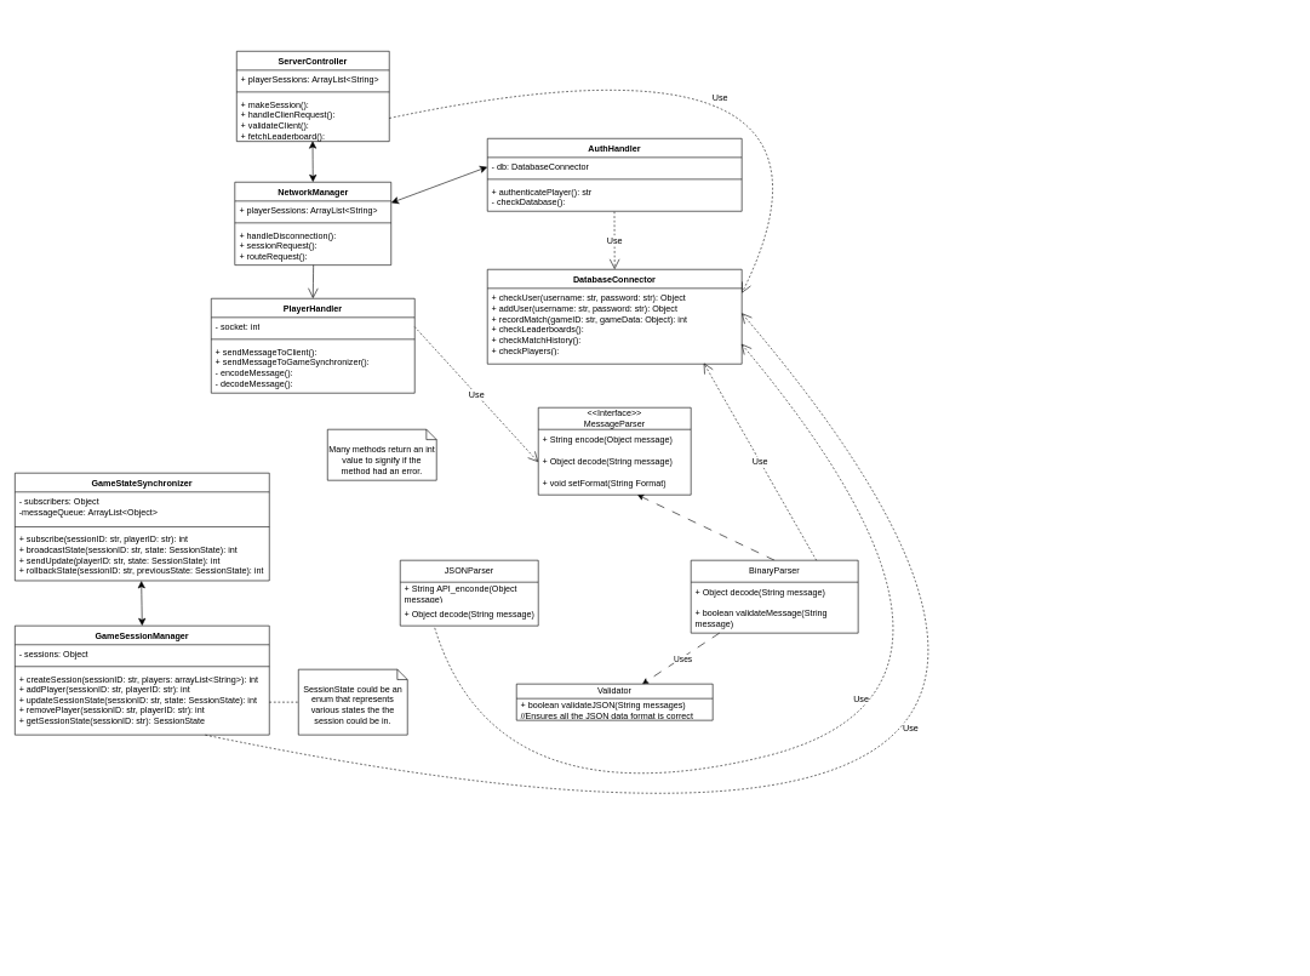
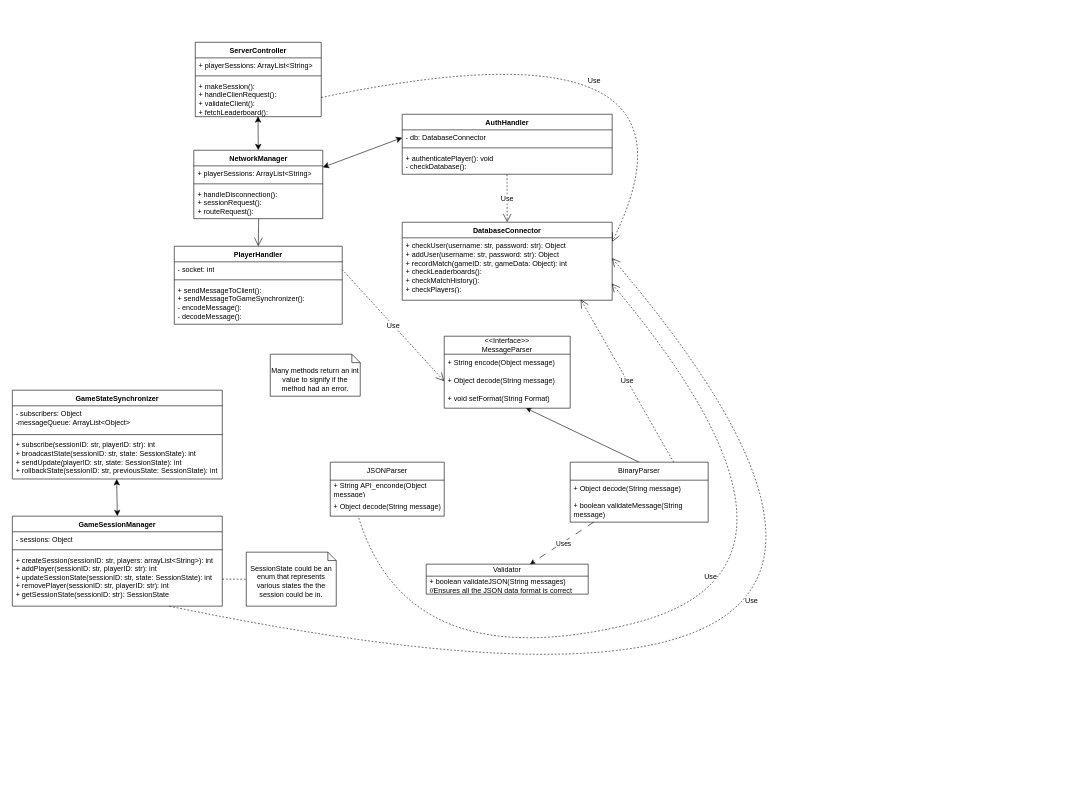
  <mxCell id="0" />
  <mxCell id="1" parent="0" />
  <mxCell id="2" value="GameSessionManager" style="swimlane;fontStyle=1;align=center;verticalAlign=top;childLayout=stackLayout;horizontal=1;startSize=26;horizontalStack=0;resizeParent=1;resizeParentMax=0;resizeLast=0;collapsible=1;marginBottom=0;whiteSpace=wrap;html=1;" parent="1" vertex="1"><mxGeometry x="20" y="860" width="350" height="150" as="geometry" /></mxCell>
  <mxCell id="3" value="&lt;div&gt;- sessions: Object&lt;/div&gt;" style="text;strokeColor=none;fillColor=none;align=left;verticalAlign=top;spacingLeft=4;spacingRight=4;overflow=hidden;rotatable=0;points=[[0,0.5],[1,0.5]];portConstraint=eastwest;whiteSpace=wrap;html=1;" parent="2" vertex="1"><mxGeometry y="26" width="350" height="26" as="geometry" /></mxCell>
  <mxCell id="4" value="" style="line;strokeWidth=1;fillColor=none;align=left;verticalAlign=middle;spacingTop=-1;spacingLeft=3;spacingRight=3;rotatable=0;labelPosition=right;points=[];portConstraint=eastwest;strokeColor=inherit;" parent="2" vertex="1"><mxGeometry y="52" width="350" height="8" as="geometry" /></mxCell>
  <mxCell id="5" value="&lt;div&gt;+ createSession(sessionID: str, players: arrayList&amp;lt;String&amp;gt;): int&lt;/div&gt;&lt;div&gt;+ addPlayer(sessionID: str, playerID: str): int&lt;/div&gt;&lt;div&gt;+ updateSessionState(sessionID: str, state: SessionState): int&lt;/div&gt;&lt;div&gt;+ removePlayer(sessionID: str, playerID: str): int&lt;/div&gt;&lt;div&gt;+ getSessionState(sessionID: str): SessionState&lt;/div&gt;" style="text;strokeColor=none;fillColor=none;align=left;verticalAlign=top;spacingLeft=4;spacingRight=4;overflow=hidden;rotatable=0;points=[[0,0.5],[1,0.5]];portConstraint=eastwest;whiteSpace=wrap;html=1;" parent="2" vertex="1"><mxGeometry y="60" width="350" height="90" as="geometry" /></mxCell>
  <mxCell id="6" value="GameStateSynchronizer" style="swimlane;fontStyle=1;align=center;verticalAlign=top;childLayout=stackLayout;horizontal=1;startSize=26;horizontalStack=0;resizeParent=1;resizeParentMax=0;resizeLast=0;collapsible=1;marginBottom=0;whiteSpace=wrap;html=1;" parent="1" vertex="1"><mxGeometry x="20" y="650" width="350" height="148" as="geometry" /></mxCell>
  <mxCell id="7" value="&lt;div&gt;- subscribers: Object&lt;/div&gt;&lt;div&gt;-messageQueue: ArrayList&amp;lt;Object&amp;gt;&lt;/div&gt;" style="text;strokeColor=none;fillColor=none;align=left;verticalAlign=top;spacingLeft=4;spacingRight=4;overflow=hidden;rotatable=0;points=[[0,0.5],[1,0.5]];portConstraint=eastwest;whiteSpace=wrap;html=1;" parent="6" vertex="1"><mxGeometry y="26" width="350" height="44" as="geometry" /></mxCell>
  <mxCell id="8" value="" style="line;strokeWidth=1;fillColor=none;align=left;verticalAlign=middle;spacingTop=-1;spacingLeft=3;spacingRight=3;rotatable=0;labelPosition=right;points=[];portConstraint=eastwest;strokeColor=inherit;" parent="6" vertex="1"><mxGeometry y="70" width="350" height="8" as="geometry" /></mxCell>
  <mxCell id="9" value="&lt;div&gt;+ subscribe(sessionID: str, playerID: str): int&lt;/div&gt;&lt;div&gt;+ broadcastState(sessionID: str, state: SessionState): int&lt;/div&gt;&lt;div&gt;+ sendUpdate(playerID: str, state: SessionState): int&lt;/div&gt;&lt;div&gt;+ rollbackState(sessionID: str, previousState: SessionState): int&lt;/div&gt;" style="text;strokeColor=none;fillColor=none;align=left;verticalAlign=top;spacingLeft=4;spacingRight=4;overflow=hidden;rotatable=0;points=[[0,0.5],[1,0.5]];portConstraint=eastwest;whiteSpace=wrap;html=1;" parent="6" vertex="1"><mxGeometry y="78" width="350" height="70" as="geometry" /></mxCell>
  <mxCell id="10" value="AuthHandler" style="swimlane;fontStyle=1;align=center;verticalAlign=top;childLayout=stackLayout;horizontal=1;startSize=26;horizontalStack=0;resizeParent=1;resizeParentMax=0;resizeLast=0;collapsible=1;marginBottom=0;whiteSpace=wrap;html=1;" parent="1" vertex="1"><mxGeometry x="670" y="190" width="350" height="100" as="geometry" /></mxCell>
  <mxCell id="11" value="- db: DatabaseConnector" style="text;strokeColor=none;fillColor=none;align=left;verticalAlign=top;spacingLeft=4;spacingRight=4;overflow=hidden;rotatable=0;points=[[0,0.5],[1,0.5]];portConstraint=eastwest;whiteSpace=wrap;html=1;" parent="10" vertex="1"><mxGeometry y="26" width="350" height="26" as="geometry" /></mxCell>
  <mxCell id="12" value="" style="line;strokeWidth=1;fillColor=none;align=left;verticalAlign=middle;spacingTop=-1;spacingLeft=3;spacingRight=3;rotatable=0;labelPosition=right;points=[];portConstraint=eastwest;strokeColor=inherit;" parent="10" vertex="1"><mxGeometry y="52" width="350" height="8" as="geometry" /></mxCell>
- <mxCell id="13" value="&lt;div&gt;+ authenticatePlayer(): str&lt;/div&gt;&lt;div&gt;- checkDatabase():&lt;/div&gt;" style="text;strokeColor=none;fillColor=none;align=left;verticalAlign=top;spacingLeft=4;spacingRight=4;overflow=hidden;rotatable=0;points=[[0,0.5],[1,0.5]];portConstraint=eastwest;whiteSpace=wrap;html=1;" parent="10" vertex="1"><mxGeometry y="60" width="350" height="40" as="geometry" /></mxCell>
+ <mxCell id="13" value="&lt;div&gt;+ authenticatePlayer(): void&lt;/div&gt;&lt;div&gt;- checkDatabase():&lt;/div&gt;" style="text;strokeColor=none;fillColor=none;align=left;verticalAlign=top;spacingLeft=4;spacingRight=4;overflow=hidden;rotatable=0;points=[[0,0.5],[1,0.5]];portConstraint=eastwest;whiteSpace=wrap;html=1;" parent="10" vertex="1"><mxGeometry y="60" width="350" height="40" as="geometry" /></mxCell>
  <mxCell id="14" value="DatabaseConnector" style="swimlane;fontStyle=1;align=center;verticalAlign=top;childLayout=stackLayout;horizontal=1;startSize=26;horizontalStack=0;resizeParent=1;resizeParentMax=0;resizeLast=0;collapsible=1;marginBottom=0;whiteSpace=wrap;html=1;" parent="1" vertex="1"><mxGeometry x="670" y="370" width="350" height="130" as="geometry" /></mxCell>
  <mxCell id="15" value="&lt;div&gt;+ checkUser(username: str, password: str): Object&lt;/div&gt;&lt;div&gt;+ addUser(username: str, password: str): Object&lt;/div&gt;&lt;div&gt;+ recordMatch(gameID: str, gameData: Object): int&lt;/div&gt;&lt;div&gt;+ checkLeaderboards():&lt;/div&gt;&lt;div&gt;+ checkMatchHistory():&lt;/div&gt;&lt;div&gt;+ checkPlayers():&lt;/div&gt;" style="text;strokeColor=none;fillColor=none;align=left;verticalAlign=top;spacingLeft=4;spacingRight=4;overflow=hidden;rotatable=0;points=[[0,0.5],[1,0.5]];portConstraint=eastwest;whiteSpace=wrap;html=1;" parent="14" vertex="1"><mxGeometry y="26" width="350" height="104" as="geometry" /></mxCell>
  <mxCell id="16" value="SessionState could be an enum that represents various states the the session could be in." style="shape=note2;boundedLbl=1;whiteSpace=wrap;html=1;size=14;verticalAlign=top;align=center;" parent="1" vertex="1"><mxGeometry x="410" y="920" width="150" height="90" as="geometry" /></mxCell>
  <mxCell id="17" value="" style="endArrow=none;dashed=1;html=1;rounded=0;entryX=0;entryY=0.5;entryDx=0;entryDy=0;entryPerimeter=0;exitX=1;exitY=0.5;exitDx=0;exitDy=0;" parent="1" source="5" target="16" edge="1"><mxGeometry width="50" height="50" relative="1" as="geometry"><mxPoint x="310" y="1050" as="sourcePoint" /><mxPoint x="360" y="1000" as="targetPoint" /></mxGeometry></mxCell>
  <mxCell id="18" value="Many methods return an int value to signify if the method had an error." style="shape=note2;boundedLbl=1;whiteSpace=wrap;html=1;size=14;verticalAlign=top;align=center;" parent="1" vertex="1"><mxGeometry x="450" y="590" width="150" height="70" as="geometry" /></mxCell>
  <mxCell id="19" value="&amp;lt;&amp;lt;Interface&amp;gt;&amp;gt;&lt;br&gt;MessageParser" style="swimlane;fontStyle=0;childLayout=stackLayout;horizontal=1;startSize=30;horizontalStack=0;resizeParent=1;resizeParentMax=0;resizeLast=0;collapsible=1;marginBottom=0;whiteSpace=wrap;html=1;" vertex="1" parent="1"><mxGeometry x="740" y="560" width="210" height="120" as="geometry"><mxRectangle x="160" y="90" width="50" height="40" as="alternateBounds" /></mxGeometry></mxCell>
  <mxCell id="20" value="+ String encode(Object message)" style="text;strokeColor=none;fillColor=none;align=left;verticalAlign=middle;spacingLeft=4;spacingRight=4;overflow=hidden;points=[[0,0.5],[1,0.5]];portConstraint=eastwest;rotatable=0;whiteSpace=wrap;html=1;" vertex="1" parent="19"><mxGeometry y="30" width="210" height="30" as="geometry" /></mxCell>
  <mxCell id="21" value="+ Object decode(String message)" style="text;strokeColor=none;fillColor=none;align=left;verticalAlign=middle;spacingLeft=4;spacingRight=4;overflow=hidden;points=[[0,0.5],[1,0.5]];portConstraint=eastwest;rotatable=0;whiteSpace=wrap;html=1;" vertex="1" parent="19"><mxGeometry y="60" width="210" height="30" as="geometry" /></mxCell>
  <mxCell id="22" value="+ void setFormat(String Format)" style="text;strokeColor=none;fillColor=none;align=left;verticalAlign=middle;spacingLeft=4;spacingRight=4;overflow=hidden;points=[[0,0.5],[1,0.5]];portConstraint=eastwest;rotatable=0;whiteSpace=wrap;html=1;" vertex="1" parent="19"><mxGeometry y="90" width="210" height="30" as="geometry" /></mxCell>
  <mxCell id="23" value="JSONParser" style="swimlane;fontStyle=0;childLayout=stackLayout;horizontal=1;startSize=30;horizontalStack=0;resizeParent=1;resizeParentMax=0;resizeLast=0;collapsible=1;marginBottom=0;whiteSpace=wrap;html=1;" vertex="1" parent="1"><mxGeometry x="550" y="770" width="190" height="90" as="geometry" /></mxCell>
  <mxCell id="24" value="+ String API_enconde(Object message)" style="text;strokeColor=none;fillColor=none;align=left;verticalAlign=middle;spacingLeft=4;spacingRight=4;overflow=hidden;points=[[0,0.5],[1,0.5]];portConstraint=eastwest;rotatable=0;whiteSpace=wrap;html=1;" vertex="1" parent="23"><mxGeometry y="30" width="190" height="30" as="geometry" /></mxCell>
  <mxCell id="25" value="+ Object decode(String message)" style="text;strokeColor=none;fillColor=none;align=left;verticalAlign=middle;spacingLeft=4;spacingRight=4;overflow=hidden;points=[[0,0.5],[1,0.5]];portConstraint=eastwest;rotatable=0;whiteSpace=wrap;html=1;" vertex="1" parent="23"><mxGeometry y="60" width="190" height="30" as="geometry" /></mxCell>
- <mxCell id="26" style="edgeStyle=none;html=1;exitX=0.5;exitY=0;exitDx=0;exitDy=0;dashed=1;dashPattern=12 12;" edge="1" parent="1" source="27" target="22"><mxGeometry relative="1" as="geometry" /></mxCell>
+ <mxCell id="26" style="edgeStyle=none;html=1;exitX=0.5;exitY=0;exitDx=0;exitDy=0;dashed=0;dashPattern=12 12;" edge="1" parent="1" source="27" target="22"><mxGeometry relative="1" as="geometry" /></mxCell>
  <mxCell id="27" value="BinaryParser" style="swimlane;fontStyle=0;childLayout=stackLayout;horizontal=1;startSize=30;horizontalStack=0;resizeParent=1;resizeParentMax=0;resizeLast=0;collapsible=1;marginBottom=0;whiteSpace=wrap;html=1;" vertex="1" parent="1"><mxGeometry x="950" y="770" width="230" height="100" as="geometry" /></mxCell>
  <mxCell id="28" value="+ Object decode(String message)&amp;nbsp;" style="text;strokeColor=none;fillColor=none;align=left;verticalAlign=middle;spacingLeft=4;spacingRight=4;overflow=hidden;points=[[0,0.5],[1,0.5]];portConstraint=eastwest;rotatable=0;whiteSpace=wrap;html=1;" vertex="1" parent="27"><mxGeometry y="30" width="230" height="30" as="geometry" /></mxCell>
  <mxCell id="29" value="+ boolean validateMessage(String message)" style="text;strokeColor=none;fillColor=none;align=left;verticalAlign=middle;spacingLeft=4;spacingRight=4;overflow=hidden;points=[[0,0.5],[1,0.5]];portConstraint=eastwest;rotatable=0;whiteSpace=wrap;html=1;" vertex="1" parent="27"><mxGeometry y="60" width="230" height="40" as="geometry" /></mxCell>
  <mxCell id="30" value="Validator" style="swimlane;fontStyle=0;childLayout=stackLayout;horizontal=1;startSize=20;horizontalStack=0;resizeParent=1;resizeParentMax=0;resizeLast=0;collapsible=1;marginBottom=0;whiteSpace=wrap;html=1;" vertex="1" parent="1"><mxGeometry x="710" y="940" width="270" height="50" as="geometry" /></mxCell>
  <mxCell id="31" value="+ boolean validateJSON(String messages) //Ensures all the JSON data format is correct" style="text;strokeColor=none;fillColor=none;align=left;verticalAlign=middle;spacingLeft=4;spacingRight=4;overflow=hidden;points=[[0,0.5],[1,0.5]];portConstraint=eastwest;rotatable=0;whiteSpace=wrap;html=1;" vertex="1" parent="30"><mxGeometry y="20" width="270" height="30" as="geometry" /></mxCell>
  <mxCell id="32" style="edgeStyle=none;html=1;entryX=0.641;entryY=0;entryDx=0;entryDy=0;entryPerimeter=0;dashed=1;dashPattern=12 12;" edge="1" parent="1" source="27" target="30"><mxGeometry relative="1" as="geometry" /></mxCell>
  <mxCell id="33" value="Uses" style="edgeLabel;html=1;align=center;verticalAlign=middle;resizable=0;points=[];" vertex="1" connectable="0" parent="32"><mxGeometry x="-0.029" y="2" relative="1" as="geometry"><mxPoint as="offset" /></mxGeometry></mxCell>
  <mxCell id="34" value="Use" style="endArrow=open;endSize=12;dashed=1;html=1;rounded=0;fontSize=12;curved=1;exitX=0.25;exitY=1.094;exitDx=0;exitDy=0;entryX=0.998;entryY=0.733;entryDx=0;entryDy=0;exitPerimeter=0;entryPerimeter=0;" edge="1" parent="1" source="25" target="15"><mxGeometry x="-0.028" y="45" width="160" relative="1" as="geometry"><mxPoint x="590" y="690" as="sourcePoint" /><mxPoint x="610" y="610" as="targetPoint" /><Array as="points"><mxPoint y="1130" x="680" /><mxPoint x="1420" y="950" /></Array><mxPoint as="offset" /></mxGeometry></mxCell>
  <mxCell id="35" value="Use" style="endArrow=open;endSize=12;dashed=1;html=1;rounded=0;fontSize=12;curved=1;exitX=0.75;exitY=0;exitDx=0;exitDy=0;entryX=0.85;entryY=0.986;entryDx=0;entryDy=0;entryPerimeter=0;" edge="1" parent="1" source="27" target="15"><mxGeometry width="160" relative="1" as="geometry"><mxPoint x="700" y="610" as="sourcePoint" /><mxPoint x="860" y="610" as="targetPoint" /></mxGeometry></mxCell>
  <mxCell id="36" value="PlayerHandler" style="swimlane;fontStyle=1;align=center;verticalAlign=top;childLayout=stackLayout;horizontal=1;startSize=26;horizontalStack=0;resizeParent=1;resizeParentMax=0;resizeLast=0;collapsible=1;marginBottom=0;whiteSpace=wrap;html=1;" vertex="1" parent="1"><mxGeometry x="290" y="410" width="280" height="130" as="geometry" /></mxCell>
  <mxCell id="37" value="- socket: int" style="text;strokeColor=none;fillColor=none;align=left;verticalAlign=top;spacingLeft=4;spacingRight=4;overflow=hidden;rotatable=0;points=[[0,0.5],[1,0.5]];portConstraint=eastwest;whiteSpace=wrap;html=1;" vertex="1" parent="36"><mxGeometry y="26" width="280" height="26" as="geometry" /></mxCell>
  <mxCell id="38" value="" style="line;strokeWidth=1;fillColor=none;align=left;verticalAlign=middle;spacingTop=-1;spacingLeft=3;spacingRight=3;rotatable=0;labelPosition=right;points=[];portConstraint=eastwest;strokeColor=inherit;" vertex="1" parent="36"><mxGeometry y="52" width="280" height="8" as="geometry" /></mxCell>
  <mxCell id="39" value="&lt;div&gt;+ sendMessageToClient():&lt;/div&gt;&lt;div&gt;+ sendMessageToGameSynchronizer():&lt;/div&gt;&lt;div&gt;- encodeMessage():&lt;/div&gt;&lt;div&gt;- decodeMessage():&lt;/div&gt;" style="text;strokeColor=none;fillColor=none;align=left;verticalAlign=top;spacingLeft=4;spacingRight=4;overflow=hidden;rotatable=0;points=[[0,0.5],[1,0.5]];portConstraint=eastwest;whiteSpace=wrap;html=1;" vertex="1" parent="36"><mxGeometry y="60" width="280" height="70" as="geometry" /></mxCell>
  <mxCell id="40" value="Use" style="endArrow=open;endSize=12;dashed=1;html=1;rounded=0;fontSize=12;curved=1;exitX=1;exitY=0.5;exitDx=0;exitDy=0;entryX=0;entryY=0.5;entryDx=0;entryDy=0;" edge="1" parent="1" source="37" target="21"><mxGeometry width="160" relative="1" as="geometry"><mxPoint x="470" y="610" as="sourcePoint" /><mxPoint x="630" y="610" as="targetPoint" /></mxGeometry></mxCell>
  <mxCell id="41" value="Use" style="endArrow=open;endSize=12;dashed=1;html=1;rounded=0;fontSize=12;curved=1;exitX=0.499;exitY=1.018;exitDx=0;exitDy=0;exitPerimeter=0;entryX=0.5;entryY=0;entryDx=0;entryDy=0;" edge="1" parent="1" source="13" target="14"><mxGeometry width="160" relative="1" as="geometry"><mxPoint x="760" y="340" as="sourcePoint" /><mxPoint x="920" y="340" as="targetPoint" /></mxGeometry></mxCell>
  <mxCell id="42" value="" style="endArrow=open;endFill=1;endSize=12;html=1;rounded=0;fontSize=12;curved=1;entryX=0.5;entryY=0;entryDx=0;entryDy=0;exitX=0.503;exitY=1;exitDx=0;exitDy=0;exitPerimeter=0;" edge="1" parent="1" source="53" target="36"><mxGeometry width="160" relative="1" as="geometry"><mxPoint x="430" y="360" as="sourcePoint" /><mxPoint x="620" y="384.33" as="targetPoint" /></mxGeometry></mxCell>
  <mxCell id="43" value="" style="endArrow=classic;startArrow=classic;html=1;rounded=0;fontSize=12;startSize=8;endSize=8;curved=1;entryX=0;entryY=0.5;entryDx=0;entryDy=0;exitX=1;exitY=0.25;exitDx=0;exitDy=0;" edge="1" parent="1" source="50" target="11"><mxGeometry width="50" height="50" relative="1" as="geometry"><mxPoint x="532.5" y="305" as="sourcePoint" /><mxPoint x="500" y="360" as="targetPoint" /></mxGeometry></mxCell>
  <mxCell id="44" value="" style="endArrow=classic;startArrow=classic;html=1;rounded=0;fontSize=12;startSize=8;endSize=8;curved=1;entryX=0.5;entryY=0;entryDx=0;entryDy=0;exitX=0.497;exitY=1;exitDx=0;exitDy=0;exitPerimeter=0;" edge="1" parent="1" source="9" target="2"><mxGeometry width="50" height="50" relative="1" as="geometry"><mxPoint x="180" y="860" as="sourcePoint" /><mxPoint x="230" y="810" as="targetPoint" /></mxGeometry></mxCell>
  <mxCell id="45" value="" style="endArrow=classic;startArrow=classic;html=1;rounded=0;fontSize=12;startSize=8;endSize=8;curved=1;entryX=0.498;entryY=0.989;entryDx=0;entryDy=0;exitX=0.5;exitY=0;exitDx=0;exitDy=0;entryPerimeter=0;" edge="1" parent="1" source="50" target="49"><mxGeometry width="50" height="50" relative="1" as="geometry"><mxPoint x="430" y="290" as="sourcePoint" /><mxPoint x="428.75" y="210" as="targetPoint" /></mxGeometry></mxCell>
  <mxCell id="46" value="&lt;div&gt;ServerController&lt;/div&gt;" style="swimlane;fontStyle=1;align=center;verticalAlign=top;childLayout=stackLayout;horizontal=1;startSize=26;horizontalStack=0;resizeParent=1;resizeParentMax=0;resizeLast=0;collapsible=1;marginBottom=0;whiteSpace=wrap;html=1;" vertex="1" parent="1"><mxGeometry x="325" y="70" width="210" height="124" as="geometry" /></mxCell>
  <mxCell id="47" value="&lt;div&gt;+ playerSessions: ArrayList&amp;lt;String&amp;gt;&lt;/div&gt;" style="text;strokeColor=none;fillColor=none;align=left;verticalAlign=top;spacingLeft=4;spacingRight=4;overflow=hidden;rotatable=0;points=[[0,0.5],[1,0.5]];portConstraint=eastwest;whiteSpace=wrap;html=1;" vertex="1" parent="46"><mxGeometry y="26" width="210" height="26" as="geometry" /></mxCell>
  <mxCell id="48" value="" style="line;strokeWidth=1;fillColor=none;align=left;verticalAlign=middle;spacingTop=-1;spacingLeft=3;spacingRight=3;rotatable=0;labelPosition=right;points=[];portConstraint=eastwest;strokeColor=inherit;" vertex="1" parent="46"><mxGeometry y="52" width="210" height="8" as="geometry" /></mxCell>
  <mxCell id="49" value="&lt;div&gt;+ makeSession():&lt;/div&gt;&lt;div&gt;+ handleClienRequest():&lt;br&gt;+ validateClient():&lt;/div&gt;&lt;div&gt;+ fetchLeaderboard():&lt;/div&gt;" style="text;strokeColor=none;fillColor=none;align=left;verticalAlign=top;spacingLeft=4;spacingRight=4;overflow=hidden;rotatable=0;points=[[0,0.5],[1,0.5]];portConstraint=eastwest;whiteSpace=wrap;html=1;" vertex="1" parent="46"><mxGeometry y="60" width="210" height="64" as="geometry" /></mxCell>
  <mxCell id="50" value="NetworkManager" style="swimlane;fontStyle=1;align=center;verticalAlign=top;childLayout=stackLayout;horizontal=1;startSize=26;horizontalStack=0;resizeParent=1;resizeParentMax=0;resizeLast=0;collapsible=1;marginBottom=0;whiteSpace=wrap;html=1;" vertex="1" parent="1"><mxGeometry x="322.5" y="250" width="215" height="114" as="geometry" /></mxCell>
  <mxCell id="51" value="&lt;div&gt;+ playerSessions: ArrayList&amp;lt;String&amp;gt;&lt;/div&gt;" style="text;strokeColor=none;fillColor=none;align=left;verticalAlign=top;spacingLeft=4;spacingRight=4;overflow=hidden;rotatable=0;points=[[0,0.5],[1,0.5]];portConstraint=eastwest;whiteSpace=wrap;html=1;" vertex="1" parent="50"><mxGeometry y="26" width="215" height="26" as="geometry" /></mxCell>
  <mxCell id="52" value="" style="line;strokeWidth=1;fillColor=none;align=left;verticalAlign=middle;spacingTop=-1;spacingLeft=3;spacingRight=3;rotatable=0;labelPosition=right;points=[];portConstraint=eastwest;strokeColor=inherit;" vertex="1" parent="50"><mxGeometry y="52" width="215" height="8" as="geometry" /></mxCell>
  <mxCell id="53" value="&lt;div&gt;+ handleDisconnection():&lt;/div&gt;&lt;div&gt;+ sessionRequest():&lt;/div&gt;&lt;div&gt;+ routeRequest():&lt;/div&gt;" style="text;strokeColor=none;fillColor=none;align=left;verticalAlign=top;spacingLeft=4;spacingRight=4;overflow=hidden;rotatable=0;points=[[0,0.5],[1,0.5]];portConstraint=eastwest;whiteSpace=wrap;html=1;" vertex="1" parent="50"><mxGeometry y="60" width="215" height="54" as="geometry" /></mxCell>
  <mxCell id="54" value="Use" style="endArrow=open;endSize=12;dashed=1;html=1;rounded=0;fontSize=12;curved=1;exitX=1;exitY=0.5;exitDx=0;exitDy=0;entryX=1;entryY=0.25;entryDx=0;entryDy=0;" edge="1" parent="1" source="49" target="14"><mxGeometry x="-0.19" y="-67" width="160" relative="1" as="geometry"><mxPoint x="620" y="360" as="sourcePoint" /><mxPoint x="780" y="360" as="targetPoint" /><Array as="points"><mxPoint x="1210" y="20" /></Array><mxPoint x="-1" as="offset" /></mxGeometry></mxCell>
  <mxCell id="55" value="Use" style="endArrow=open;endSize=12;dashed=1;html=1;rounded=0;fontSize=12;curved=1;exitX=0.748;exitY=1.001;exitDx=0;exitDy=0;exitPerimeter=0;entryX=0.999;entryY=0.326;entryDx=0;entryDy=0;entryPerimeter=0;" edge="1" parent="1" source="5" target="15"><mxGeometry x="0.566" y="194" width="160" relative="1" as="geometry"><mxPoint x="290" y="700" as="sourcePoint" /><mxPoint x="450" y="700" as="targetPoint" /><Array as="points"><mxPoint x="1780" y="1320" /></Array><mxPoint as="offset" /></mxGeometry></mxCell>
